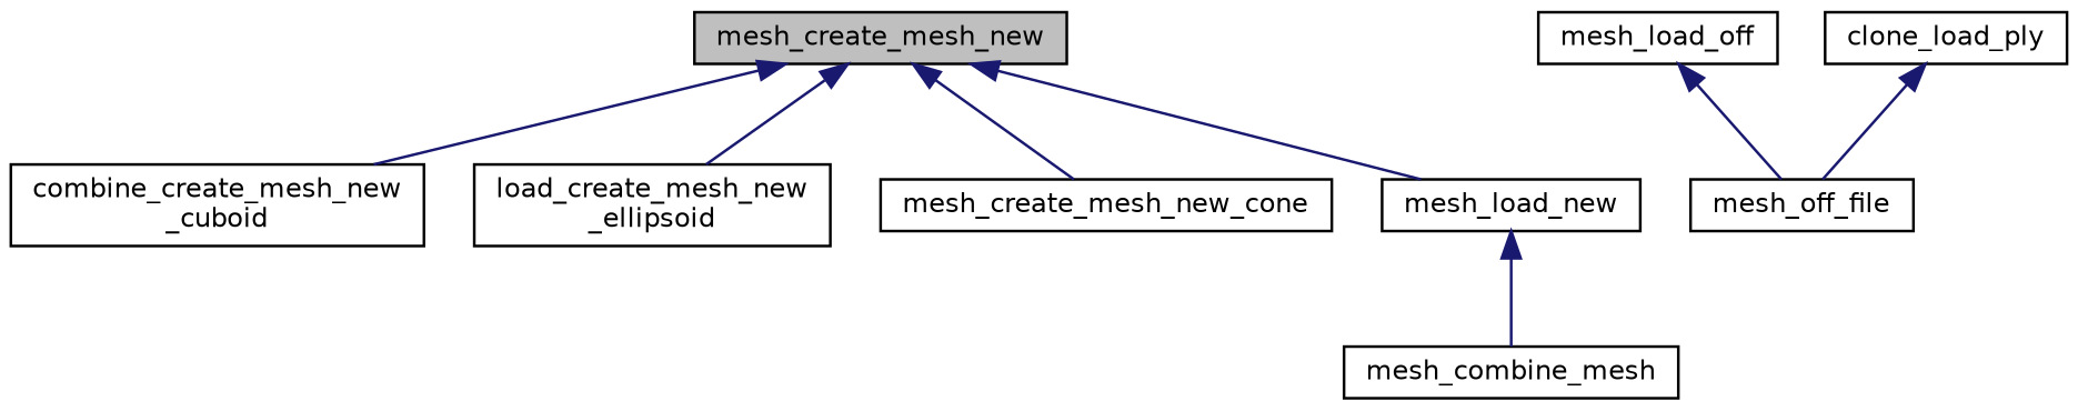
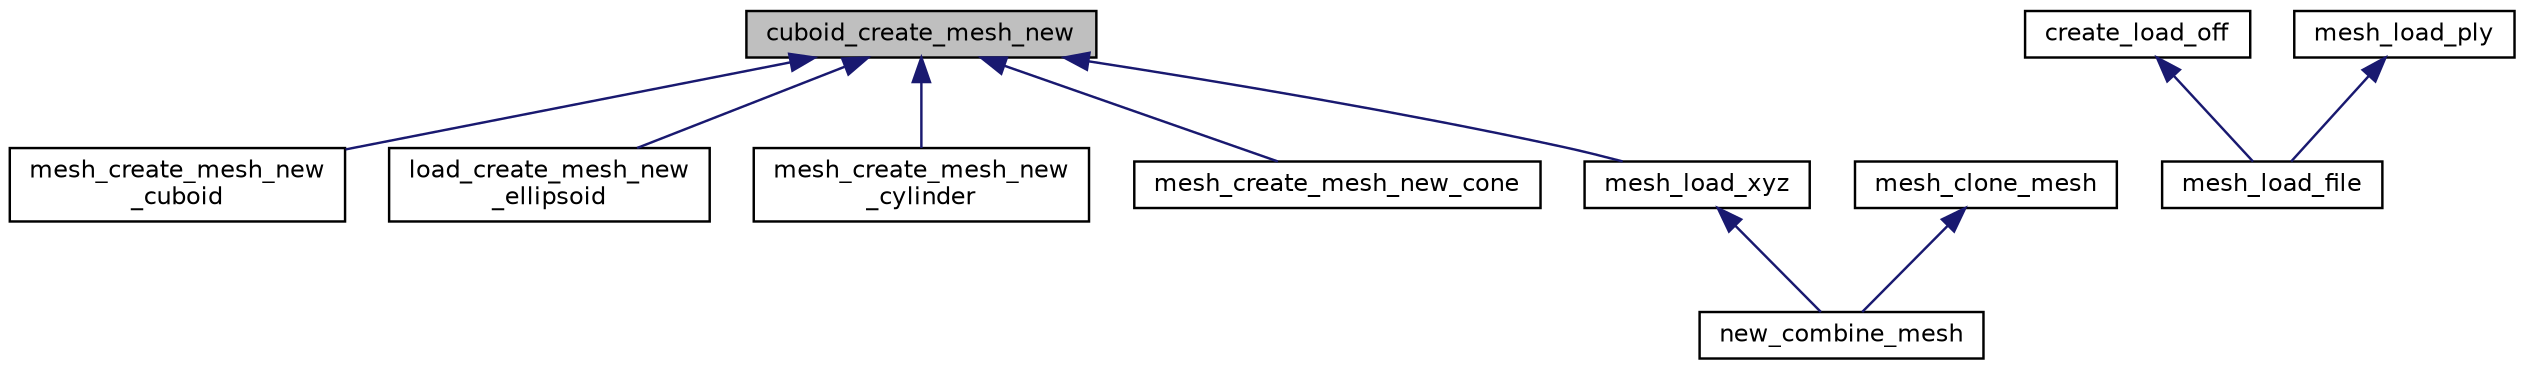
  digraph {
    rankdir=TB
    node [color=black fillcolor=white fontname=Helvetica fontsize=10 shape=record style=filled]
    edge [color=midnightblue dir=back fontname=Helvetica fontsize=10 labelfontname=Helvetica labelfontsize=10 style=solid]
-   n1 [fillcolor=grey75 fontcolor=black height=0.2 label=mesh_create_mesh_new width=0.4]
-   n2 [height=0.2 label="combine_create_mesh_new\l_cuboid" width=0.4]
+   n1 [fillcolor=grey75 fontcolor=black height=0.2 label=cuboid_create_mesh_new width=0.4]
+   n2 [height=0.2 label="mesh_create_mesh_new\l_cuboid" width=0.4]
    n3 [height=0.2 label="load_create_mesh_new\l_ellipsoid" width=0.4]
+   n4 [height=0.2 label="mesh_create_mesh_new\l_cylinder" width=0.4]
    n5 [height=0.2 label=mesh_create_mesh_new_cone width=0.4]
-   n6 [height=0.2 label=mesh_load_new width=0.4]
-   n7 [height=0.2 label=mesh_load_off width=0.4]
-   n8 [height=0.2 label=mesh_off_file width=0.4]
-   n9 [height=0.2 label=mesh_combine_mesh width=0.4]
-   n10 [height=0.2 label=clone_load_ply width=0.4]
+   n6 [height=0.2 label=mesh_load_xyz width=0.4]
+   n7 [height=0.2 label=create_load_off width=0.4]
+   n8 [height=0.2 label=mesh_load_file width=0.4]
+   n9 [height=0.2 label=new_combine_mesh width=0.4]
+   n10 [height=0.2 label=mesh_load_ply width=0.4]
+   n11 [height=0.2 label=mesh_clone_mesh width=0.4]
    n1 -> n2
    n1 -> n3
+   n1 -> n4
    n1 -> n5
    n1 -> n6
    n6 -> n9
    n7 -> n8
    n10 -> n8
+   n11 -> n9
  }
